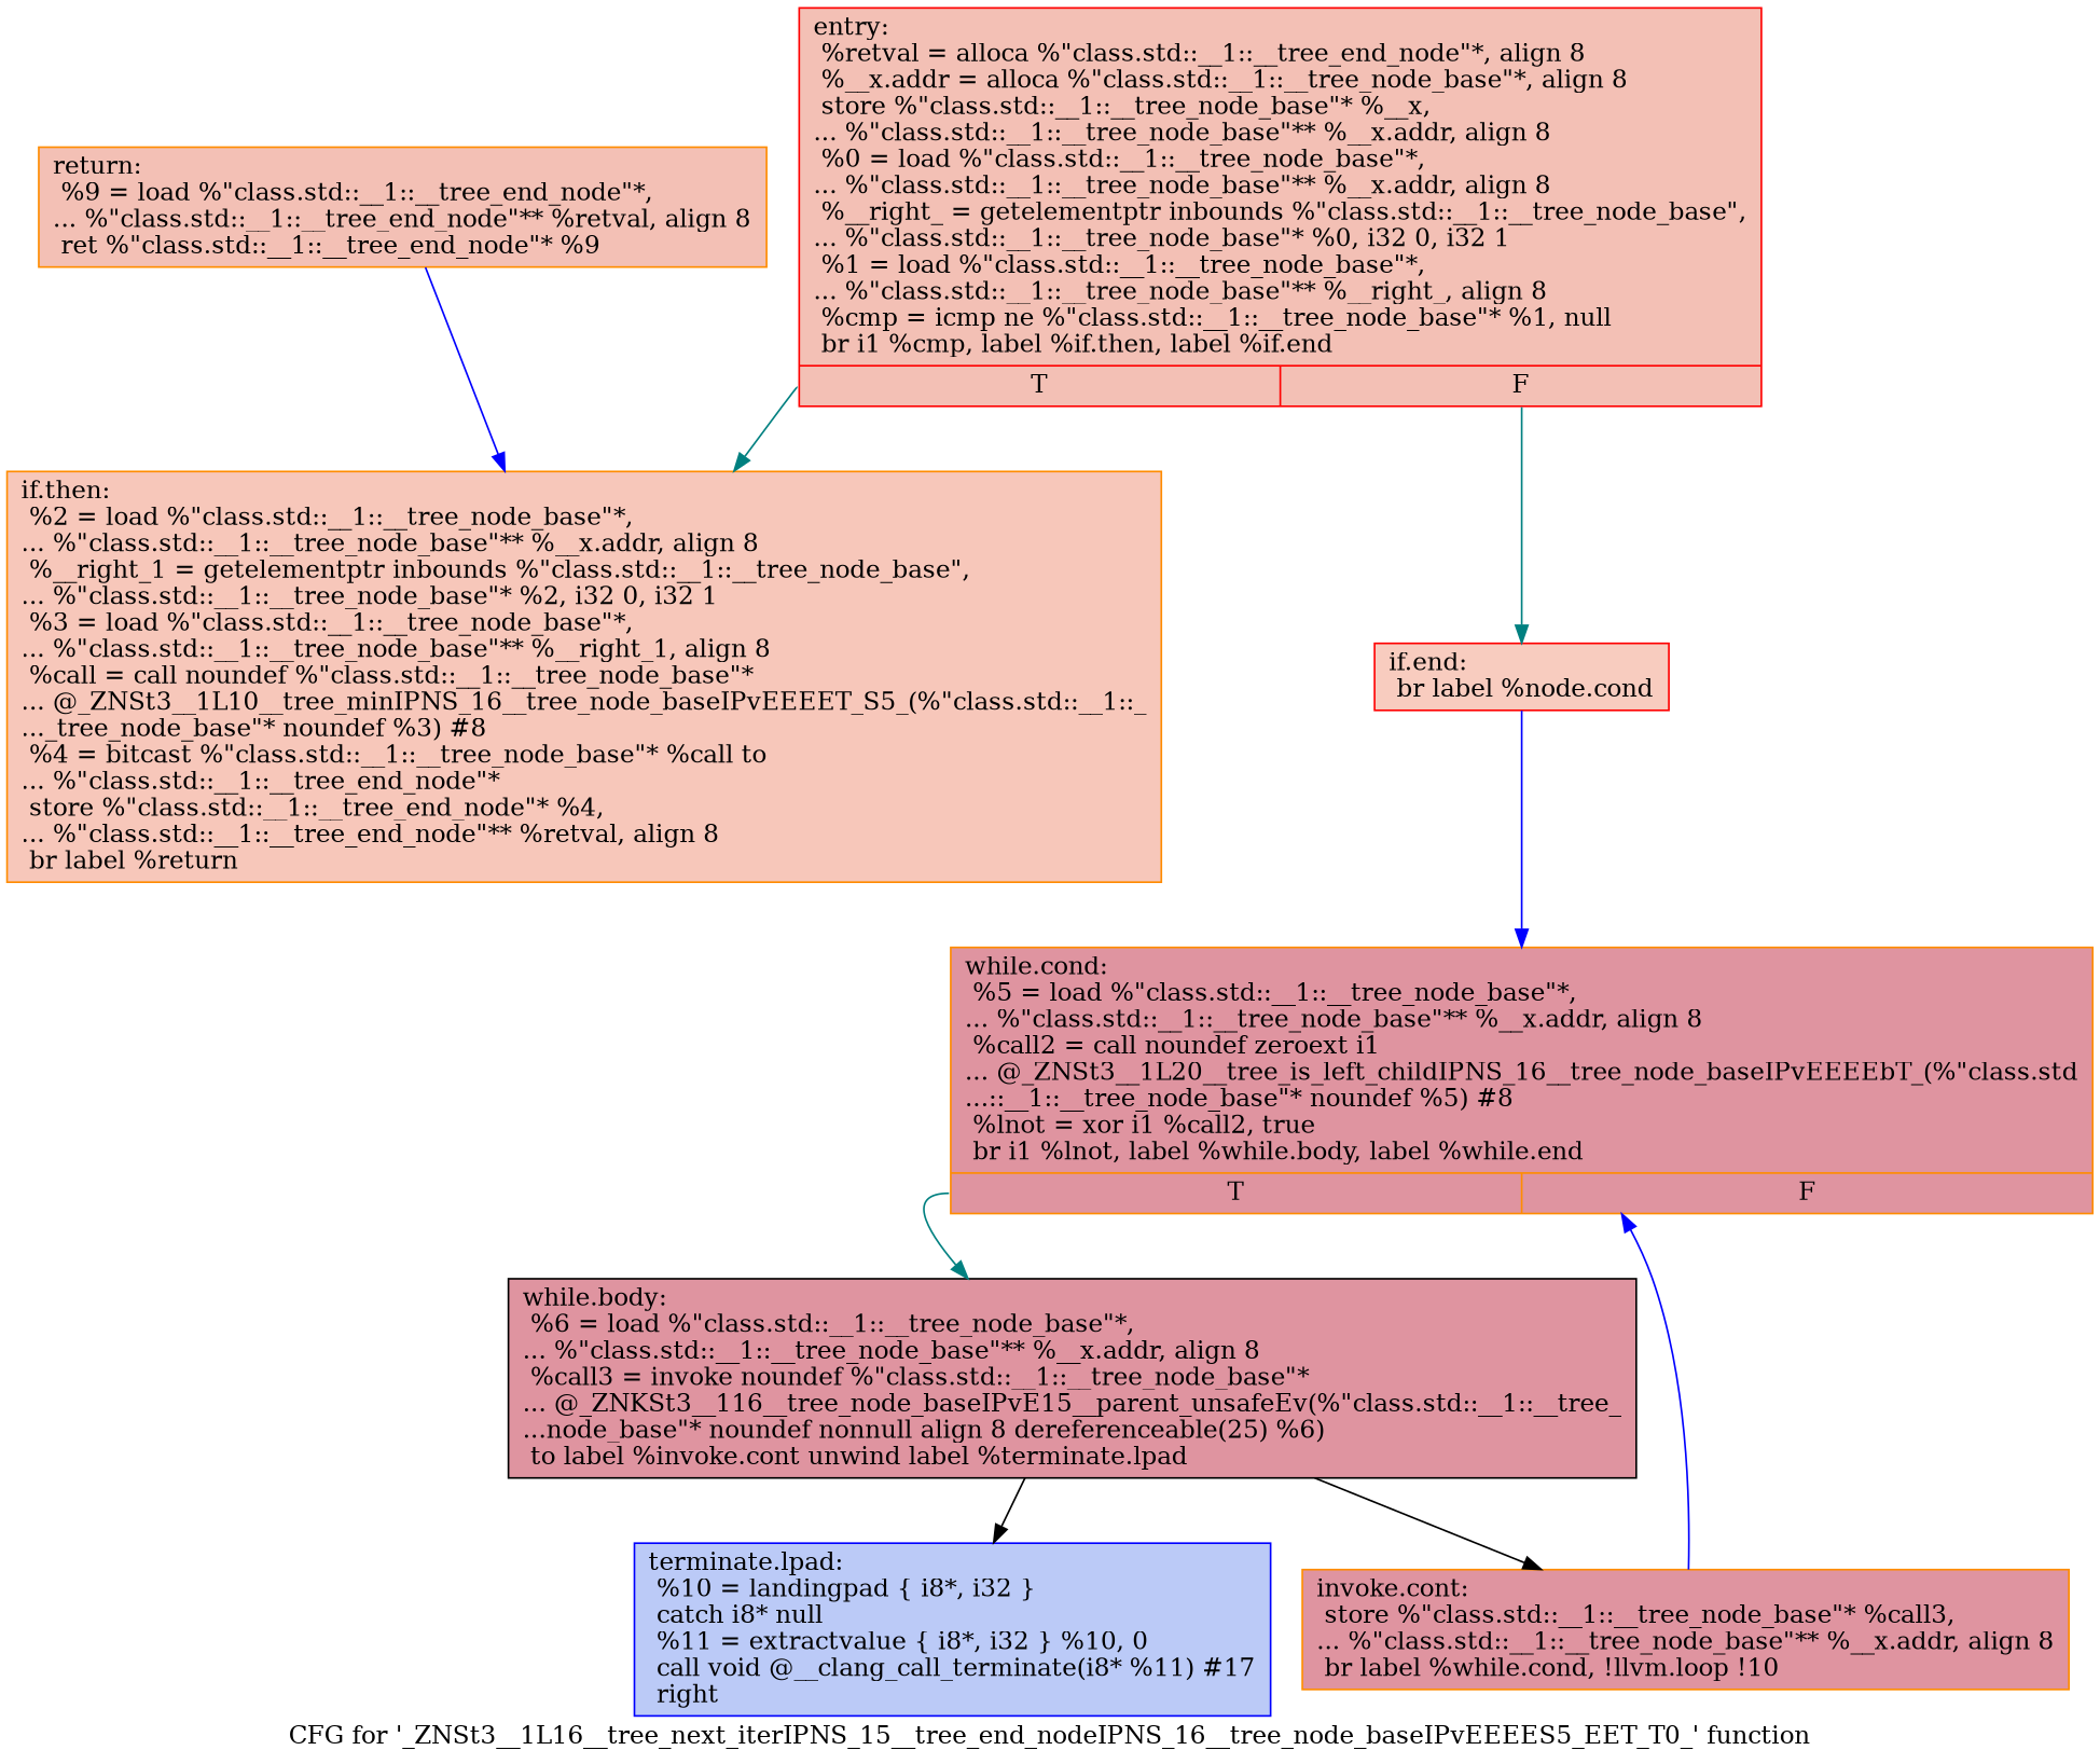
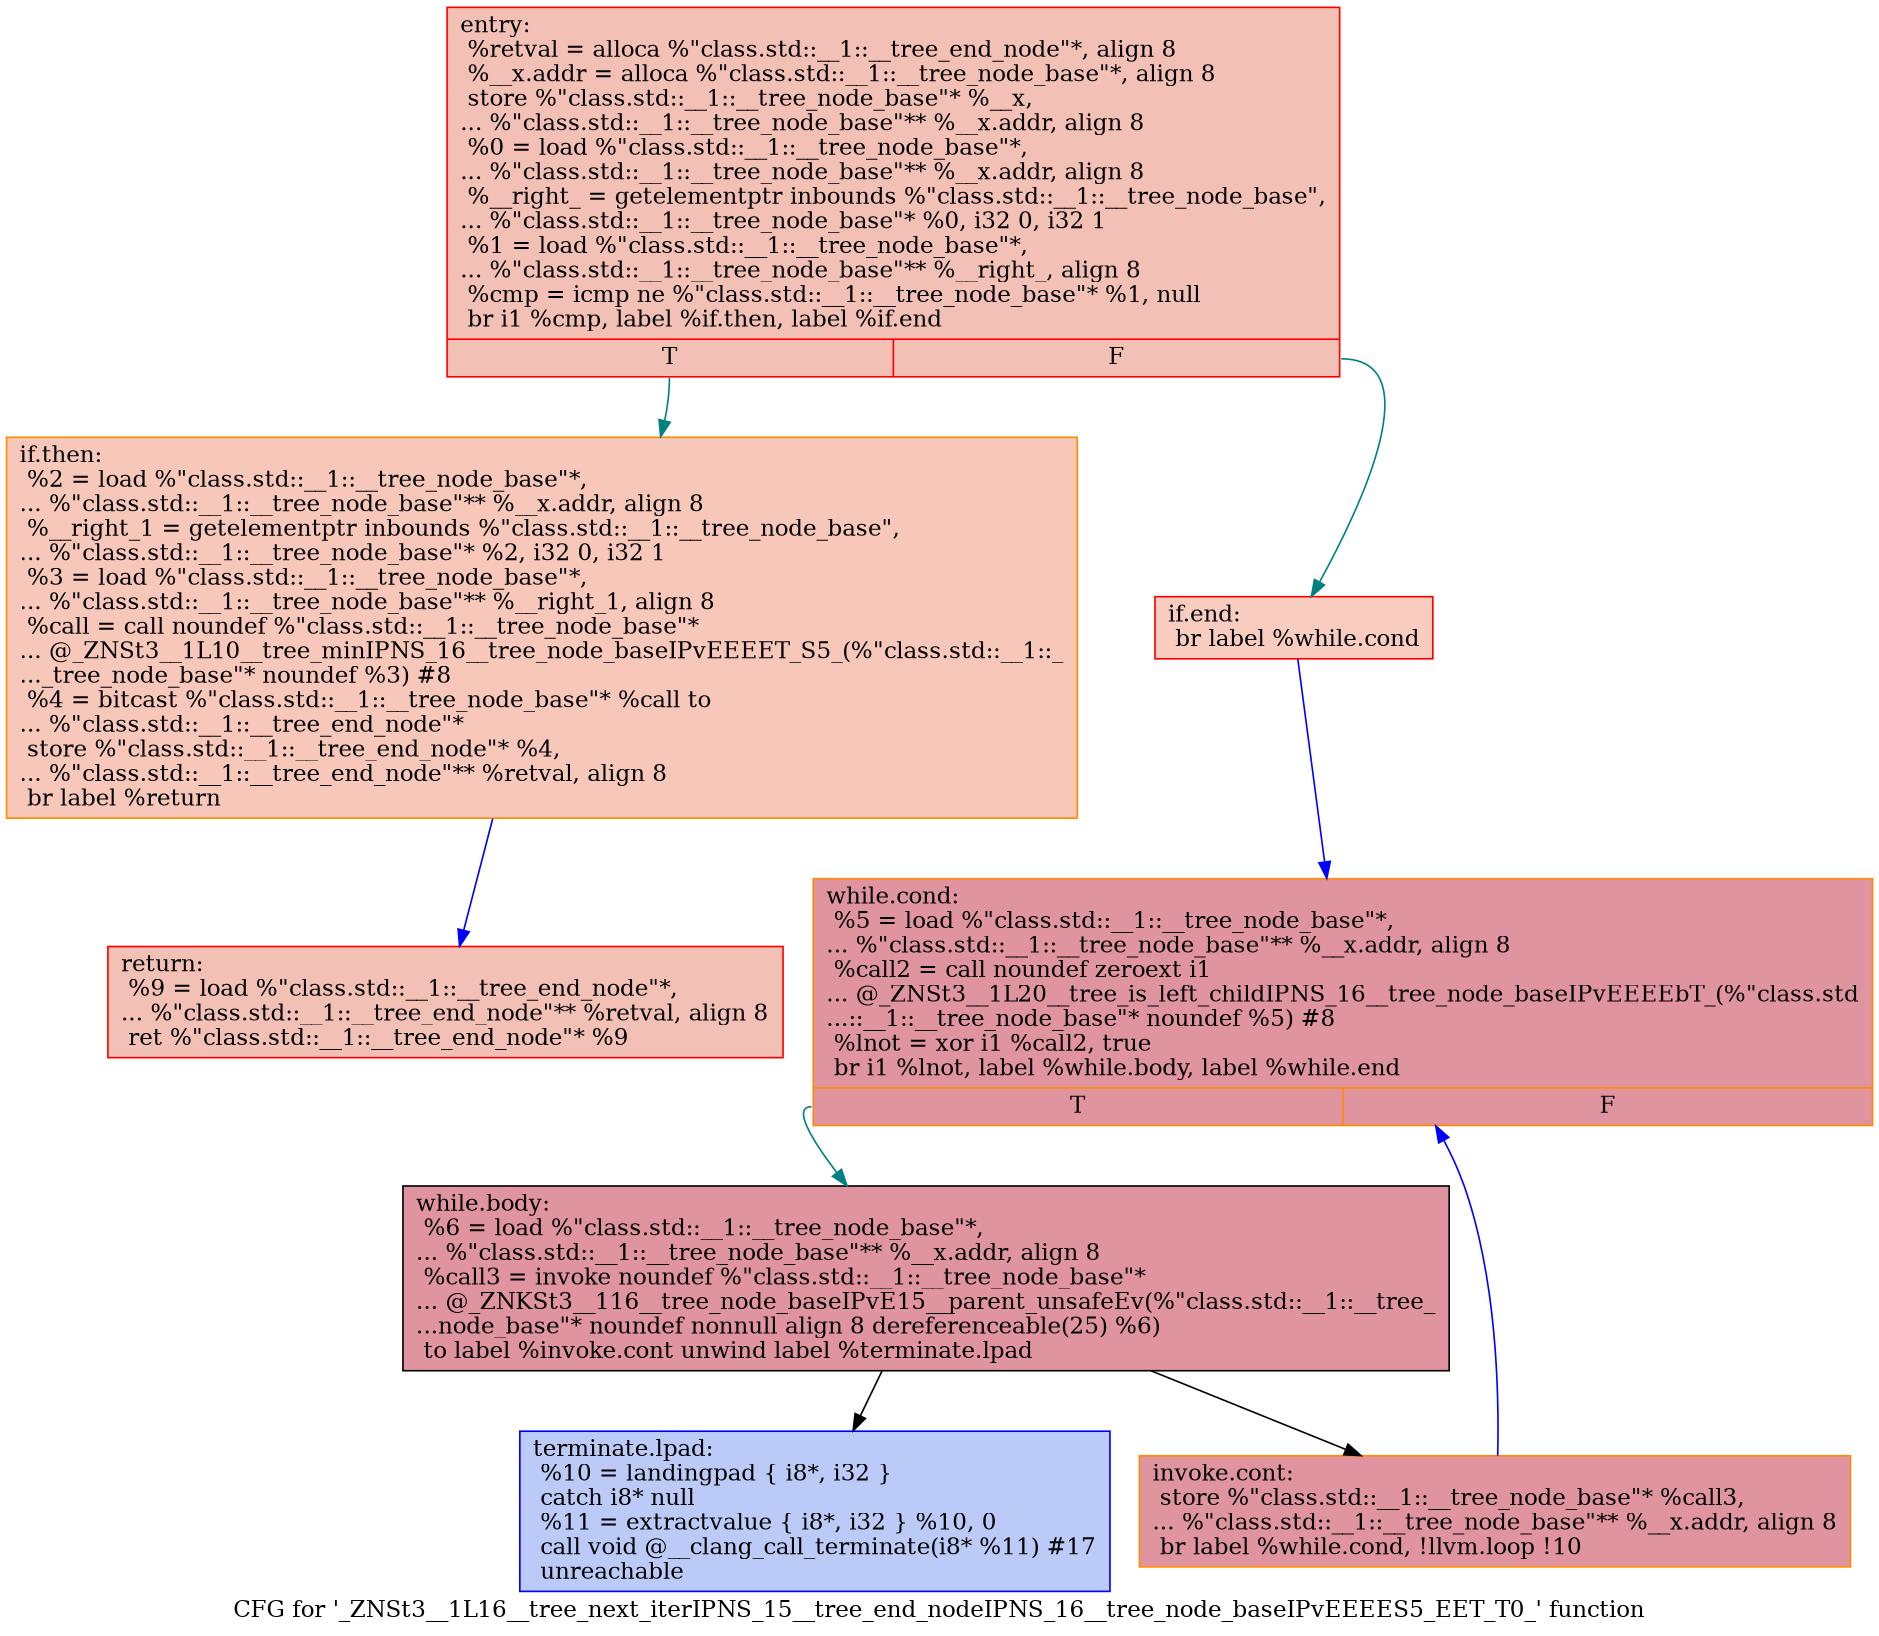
  digraph {
    label="CFG for '_ZNSt3__1L16__tree_next_iterIPNS_15__tree_end_nodeIPNS_16__tree_node_baseIPvEEEES5_EET_T0_' function"
    node [color=darkorange fillcolor="#b70d2870" shape=record style=filled]
    edge [color=teal]
    n1 [color=red fillcolor="#e5705870" label="{entry:\l  %retval = alloca %\"class.std::__1::__tree_end_node\"*, align 8\l  %__x.addr = alloca %\"class.std::__1::__tree_node_base\"*, align 8\l  store %\"class.std::__1::__tree_node_base\"* %__x,\l... %\"class.std::__1::__tree_node_base\"** %__x.addr, align 8\l  %0 = load %\"class.std::__1::__tree_node_base\"*,\l... %\"class.std::__1::__tree_node_base\"** %__x.addr, align 8\l  %__right_ = getelementptr inbounds %\"class.std::__1::__tree_node_base\",\l... %\"class.std::__1::__tree_node_base\"* %0, i32 0, i32 1\l  %1 = load %\"class.std::__1::__tree_node_base\"*,\l... %\"class.std::__1::__tree_node_base\"** %__right_, align 8\l  %cmp = icmp ne %\"class.std::__1::__tree_node_base\"* %1, null\l  br i1 %cmp, label %if.then, label %if.end\l|{<s0>T|<s1>F}}"]
    n2 [fillcolor="#ec7f6370" label="{if.then:                                          \l  %2 = load %\"class.std::__1::__tree_node_base\"*,\l... %\"class.std::__1::__tree_node_base\"** %__x.addr, align 8\l  %__right_1 = getelementptr inbounds %\"class.std::__1::__tree_node_base\",\l... %\"class.std::__1::__tree_node_base\"* %2, i32 0, i32 1\l  %3 = load %\"class.std::__1::__tree_node_base\"*,\l... %\"class.std::__1::__tree_node_base\"** %__right_1, align 8\l  %call = call noundef %\"class.std::__1::__tree_node_base\"*\l... @_ZNSt3__1L10__tree_minIPNS_16__tree_node_baseIPvEEEET_S5_(%\"class.std::__1::_\l..._tree_node_base\"* noundef %3) #8\l  %4 = bitcast %\"class.std::__1::__tree_node_base\"* %call to\l... %\"class.std::__1::__tree_end_node\"*\l  store %\"class.std::__1::__tree_end_node\"* %4,\l... %\"class.std::__1::__tree_end_node\"** %retval, align 8\l  br label %return\l}"]
-   n3 [color=red fillcolor="#f08b6e70" label="{if.end:                                           \l  br label %node.cond\l}"]
-   n4 [fillcolor="#e5705870" label="{return:                                           \l  %9 = load %\"class.std::__1::__tree_end_node\"*,\l... %\"class.std::__1::__tree_end_node\"** %retval, align 8\l  ret %\"class.std::__1::__tree_end_node\"* %9\l}"]
+   n3 [color=red fillcolor="#f08b6e70" label="{if.end:                                           \l  br label %while.cond\l}"]
+   n4 [color=red fillcolor="#e5705870" label="{return:                                           \l  %9 = load %\"class.std::__1::__tree_end_node\"*,\l... %\"class.std::__1::__tree_end_node\"** %retval, align 8\l  ret %\"class.std::__1::__tree_end_node\"* %9\l}"]
    n5 [label="{while.cond:                                       \l  %5 = load %\"class.std::__1::__tree_node_base\"*,\l... %\"class.std::__1::__tree_node_base\"** %__x.addr, align 8\l  %call2 = call noundef zeroext i1\l... @_ZNSt3__1L20__tree_is_left_childIPNS_16__tree_node_baseIPvEEEEbT_(%\"class.std\l...::__1::__tree_node_base\"* noundef %5) #8\l  %lnot = xor i1 %call2, true\l  br i1 %lnot, label %while.body, label %while.end\l|{<s0>T|<s1>F}}"]
    n6 [color=black label="{while.body:                                       \l  %6 = load %\"class.std::__1::__tree_node_base\"*,\l... %\"class.std::__1::__tree_node_base\"** %__x.addr, align 8\l  %call3 = invoke noundef %\"class.std::__1::__tree_node_base\"*\l... @_ZNKSt3__116__tree_node_baseIPvE15__parent_unsafeEv(%\"class.std::__1::__tree_\l...node_base\"* noundef nonnull align 8 dereferenceable(25) %6)\l          to label %invoke.cont unwind label %terminate.lpad\l}"]
    n7 [label="{invoke.cont:                                      \l  store %\"class.std::__1::__tree_node_base\"* %call3,\l... %\"class.std::__1::__tree_node_base\"** %__x.addr, align 8\l  br label %while.cond, !llvm.loop !10\l}"]
-   n8 [color=blue fillcolor="#6687ed70" label="{terminate.lpad:                                   \l  %10 = landingpad \{ i8*, i32 \}\l          catch i8* null\l  %11 = extractvalue \{ i8*, i32 \} %10, 0\l  call void @__clang_call_terminate(i8* %11) #17\l  right\l}"]
+   n8 [color=blue fillcolor="#6687ed70" label="{terminate.lpad:                                   \l  %10 = landingpad \{ i8*, i32 \}\l          catch i8* null\l  %11 = extractvalue \{ i8*, i32 \} %10, 0\l  call void @__clang_call_terminate(i8* %11) #17\l  unreachable\l}"]
    n1 -> n2 [tailport=s0]
    n1 -> n3 [tailport=s1]
-   n4 -> n2 [color=blue]
+   n2 -> n4 [color=blue]
    n3 -> n5 [color=blue]
    n5 -> n6 [tailport=s0]
    n6 -> n7 [color=black]
    n6 -> n8 [color=black]
    n7 -> n5 [color=blue]
  }
